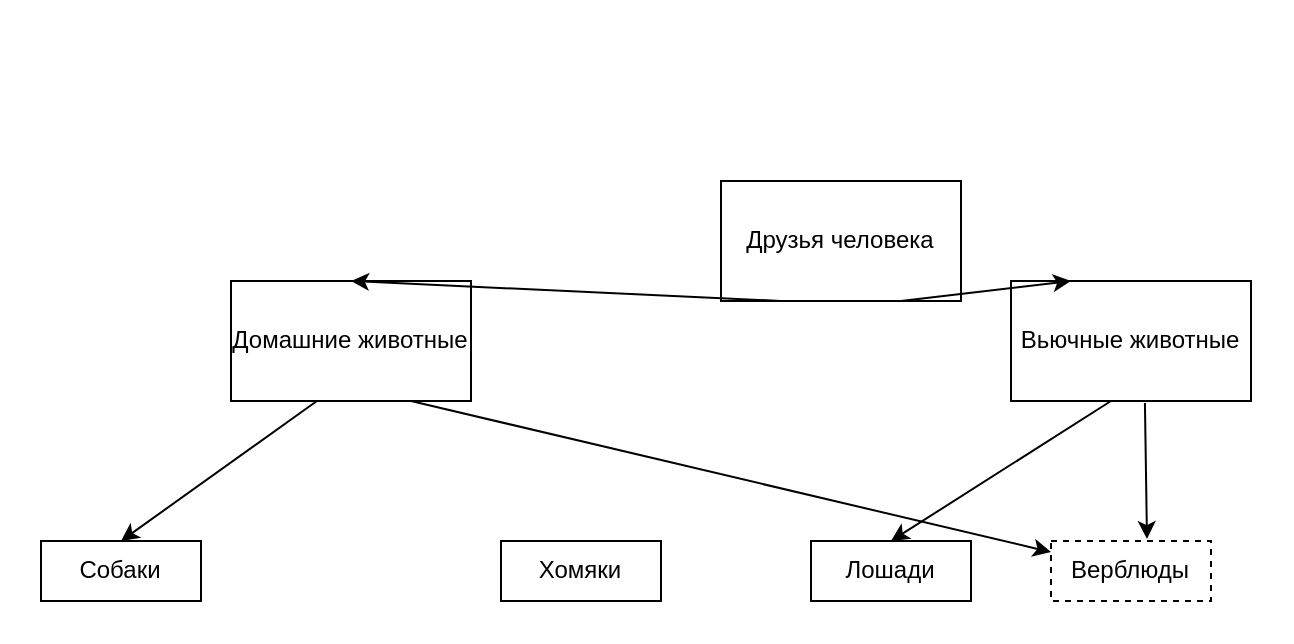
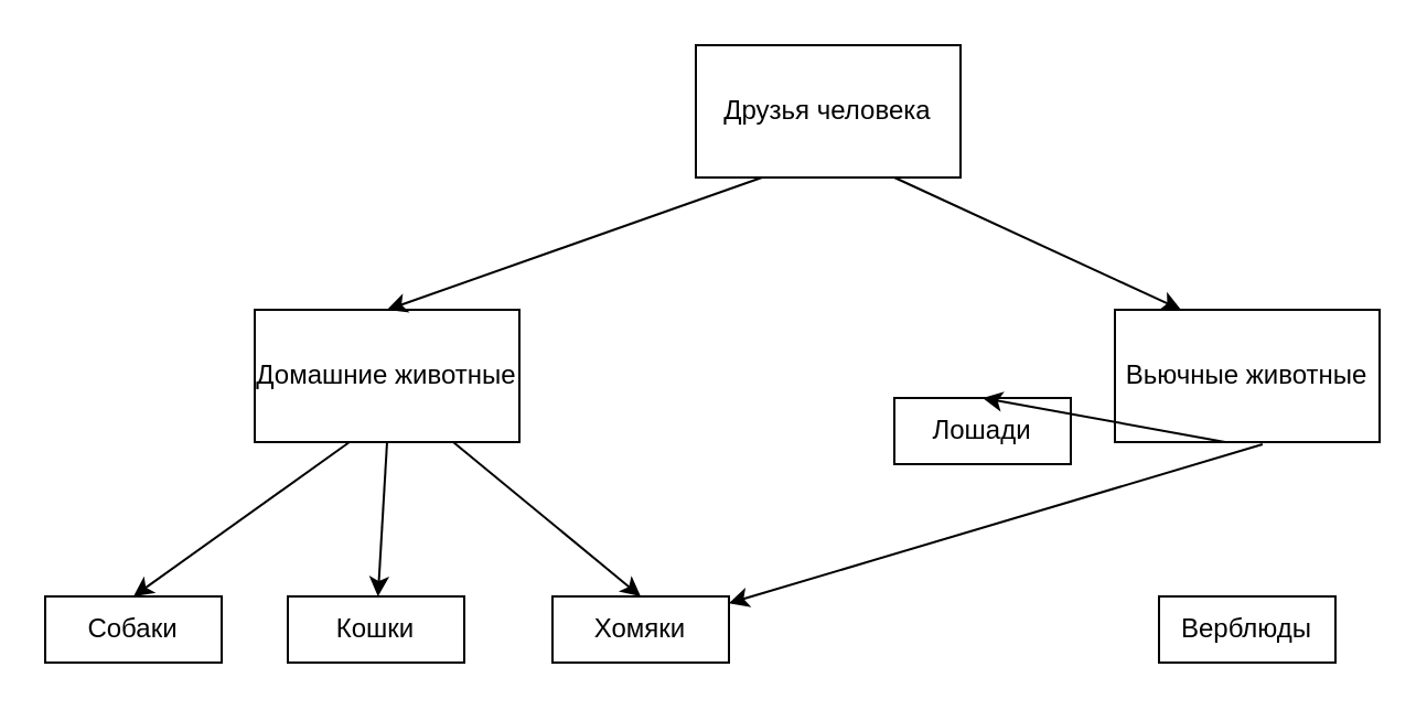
  <mxCell id="0" />
  <mxCell id="1" parent="0" />
- <mxCell id="2" value="Друзья человека" style="rounded=0;whiteSpace=wrap;html=1;" vertex="1" parent="1"><mxGeometry x="360" y="90" width="120" height="60" as="geometry" /></mxCell>
+ <mxCell id="2" value="Друзья человека" style="rounded=0;whiteSpace=wrap;html=1;" vertex="1" parent="1"><mxGeometry x="315" y="20" width="120" height="60" as="geometry" /></mxCell>
  <mxCell id="3" value="Домашние животные" style="rounded=0;whiteSpace=wrap;html=1;" vertex="1" parent="1"><mxGeometry x="115" y="140" width="120" height="60" as="geometry" /></mxCell>
  <mxCell id="4" value="Вьючные животные" style="rounded=0;whiteSpace=wrap;html=1;" vertex="1" parent="1"><mxGeometry x="505" y="140" width="120" height="60" as="geometry" /></mxCell>
  <mxCell id="5" value="" style="endArrow=classic;html=1;rounded=0;exitX=0.25;exitY=1;exitDx=0;exitDy=0;entryX=0.5;entryY=0;entryDx=0;entryDy=0;" edge="1" parent="1" source="2" target="3"><mxGeometry width="50" height="50" relative="1" as="geometry"><mxPoint x="365" y="410" as="sourcePoint" /><mxPoint x="415" y="360" as="targetPoint" /></mxGeometry></mxCell>
  <mxCell id="6" value="" style="endArrow=classic;html=1;rounded=0;exitX=0.75;exitY=1;exitDx=0;exitDy=0;entryX=0.25;entryY=0;entryDx=0;entryDy=0;" edge="1" parent="1" source="2" target="4"><mxGeometry width="50" height="50" relative="1" as="geometry"><mxPoint x="365" y="410" as="sourcePoint" /><mxPoint x="415" y="360" as="targetPoint" /></mxGeometry></mxCell>
  <mxCell id="7" value="Собаки" style="rounded=0;whiteSpace=wrap;html=1;" vertex="1" parent="1"><mxGeometry x="20" y="270" width="80" height="30" as="geometry" /></mxCell>
+ <mxCell id="8" value="Кошки" style="rounded=0;whiteSpace=wrap;html=1;" vertex="1" parent="1"><mxGeometry x="130" y="270" width="80" height="30" as="geometry" /></mxCell>
  <mxCell id="9" value="Хомяки" style="rounded=0;whiteSpace=wrap;html=1;" vertex="1" parent="1"><mxGeometry x="250" y="270" width="80" height="30" as="geometry" /></mxCell>
- <mxCell id="10" value="Лошади" style="rounded=0;whiteSpace=wrap;html=1;" vertex="1" parent="1"><mxGeometry x="405" y="270" width="80" height="30" as="geometry" /></mxCell>
- <mxCell id="11" value="Верблюды" style="rounded=0;whiteSpace=wrap;html=1;dashed=1;" vertex="1" parent="1"><mxGeometry x="525" y="270" width="80" height="30" as="geometry" /></mxCell>
+ <mxCell id="10" value="Лошади" style="rounded=0;whiteSpace=wrap;html=1;" vertex="1" parent="1"><mxGeometry x="405" y="180" width="80" height="30" as="geometry" /></mxCell>
+ <mxCell id="11" value="Верблюды" style="rounded=0;whiteSpace=wrap;html=1;" vertex="1" parent="1"><mxGeometry x="525" y="270" width="80" height="30" as="geometry" /></mxCell>
+ <mxCell id="12" value="" style="endArrow=classic;html=1;rounded=0;exitX=0.5;exitY=1;exitDx=0;exitDy=0;" edge="1" parent="1" source="3" target="8"><mxGeometry width="50" height="50" relative="1" as="geometry"><mxPoint x="365" y="420" as="sourcePoint" /><mxPoint x="415" y="370" as="targetPoint" /></mxGeometry></mxCell>
  <mxCell id="13" value="" style="endArrow=classic;html=1;rounded=0;exitX=0.358;exitY=1;exitDx=0;exitDy=0;exitPerimeter=0;entryX=0.5;entryY=0;entryDx=0;entryDy=0;" edge="1" parent="1" source="3" target="7"><mxGeometry width="50" height="50" relative="1" as="geometry"><mxPoint x="365" y="420" as="sourcePoint" /><mxPoint x="415" y="370" as="targetPoint" /></mxGeometry></mxCell>
- <mxCell id="14" value="" style="endArrow=classic;html=1;rounded=0;exitX=0.75;exitY=1;exitDx=0;exitDy=0;" edge="1" parent="1" source="3" target="11"><mxGeometry width="50" height="50" relative="1" as="geometry"><mxPoint x="365" y="420" as="sourcePoint" /><mxPoint x="415" y="370" as="targetPoint" /></mxGeometry></mxCell>
+ <mxCell id="14" value="" style="endArrow=classic;html=1;rounded=0;exitX=0.75;exitY=1;exitDx=0;exitDy=0;entryX=0.5;entryY=0;entryDx=0;entryDy=0;" edge="1" parent="1" source="3" target="9"><mxGeometry width="50" height="50" relative="1" as="geometry"><mxPoint x="365" y="420" as="sourcePoint" /><mxPoint x="415" y="370" as="targetPoint" /></mxGeometry></mxCell>
  <mxCell id="15" value="" style="endArrow=classic;html=1;rounded=0;entryX=0.5;entryY=0;entryDx=0;entryDy=0;" edge="1" parent="1" target="10"><mxGeometry width="50" height="50" relative="1" as="geometry"><mxPoint x="555" y="200" as="sourcePoint" /><mxPoint x="415" y="370" as="targetPoint" /></mxGeometry></mxCell>
- <mxCell id="16" value="" style="endArrow=classic;html=1;rounded=0;entryX=0.6;entryY=-0.033;entryDx=0;entryDy=0;entryPerimeter=0;exitX=0.558;exitY=1.017;exitDx=0;exitDy=0;exitPerimeter=0;" edge="1" parent="1" source="4" target="11"><mxGeometry width="50" height="50" relative="1" as="geometry"><mxPoint x="575" y="210" as="sourcePoint" /><mxPoint x="415" y="370" as="targetPoint" /></mxGeometry></mxCell>
+ <mxCell id="16" value="" style="endArrow=classic;html=1;rounded=0;exitX=0.558;exitY=1.017;exitDx=0;exitDy=0;exitPerimeter=0;" edge="1" parent="1" source="4" target="9"><mxGeometry width="50" height="50" relative="1" as="geometry"><mxPoint x="575" y="210" as="sourcePoint" /><mxPoint x="415" y="370" as="targetPoint" /></mxGeometry></mxCell>
